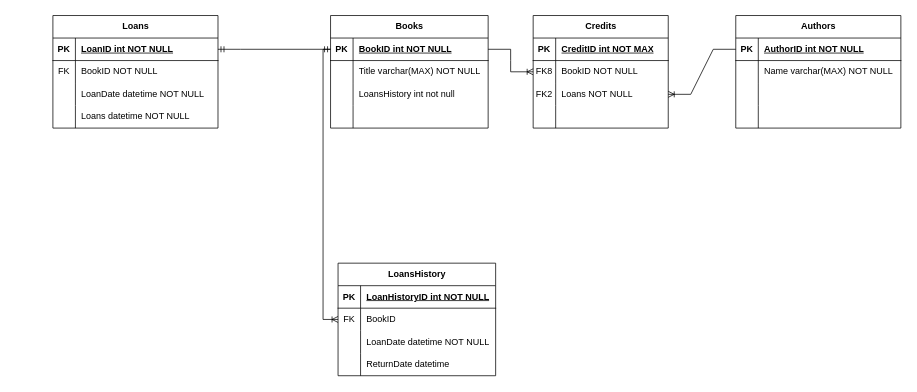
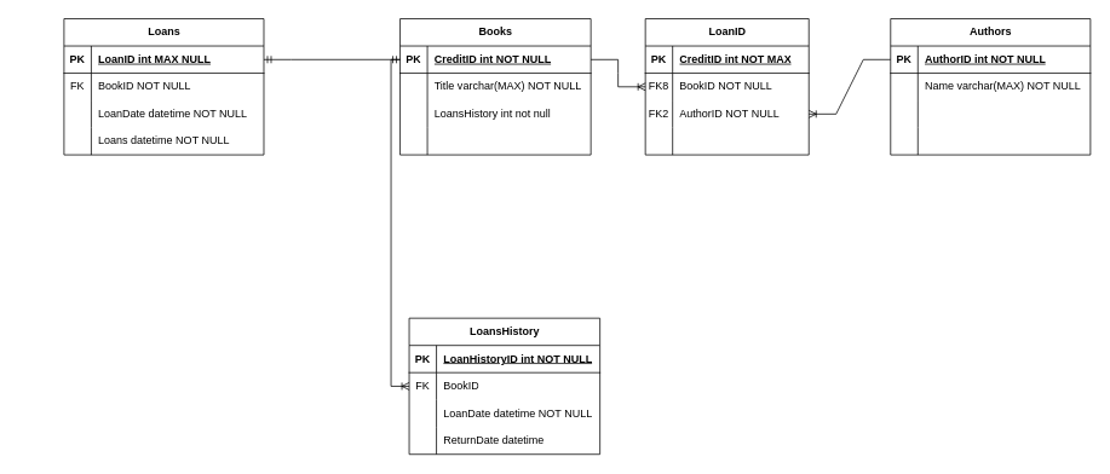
  <mxCell id="0" />
  <mxCell id="1" parent="0" />
  <mxCell id="2" value="Books" style="shape=table;startSize=30;container=1;collapsible=1;childLayout=tableLayout;fixedRows=1;rowLines=0;fontStyle=1;align=center;resizeLast=1;html=1;" parent="1" vertex="1"><mxGeometry x="440" width="210" height="150" as="geometry" y="20" /></mxCell>
  <mxCell id="3" value="" style="shape=tableRow;horizontal=0;startSize=0;swimlaneHead=0;swimlaneBody=0;fillColor=none;collapsible=0;dropTarget=0;points=[[0,0.5],[1,0.5]];portConstraint=eastwest;top=0;left=0;right=0;bottom=1;" parent="2" vertex="1"><mxGeometry y="30" width="210" height="30" as="geometry" /></mxCell>
  <mxCell id="4" value="PK" style="shape=partialRectangle;connectable=0;fillColor=none;top=0;left=0;bottom=0;right=0;fontStyle=1;overflow=hidden;whiteSpace=wrap;html=1;" parent="3" vertex="1"><mxGeometry width="30" height="30" as="geometry"><mxRectangle width="30" height="30" as="alternateBounds" /></mxGeometry></mxCell>
- <mxCell id="5" value="BookID int NOT NULL" style="shape=partialRectangle;connectable=0;fillColor=none;top=0;left=0;bottom=0;right=0;align=left;spacingLeft=6;fontStyle=5;overflow=hidden;whiteSpace=wrap;html=1;" parent="3" vertex="1"><mxGeometry x="30" width="180" height="30" as="geometry"><mxRectangle width="180" height="30" as="alternateBounds" /></mxGeometry></mxCell>
+ <mxCell id="5" value="CreditID int NOT NULL" style="shape=partialRectangle;connectable=0;fillColor=none;top=0;left=0;bottom=0;right=0;align=left;spacingLeft=6;fontStyle=5;overflow=hidden;whiteSpace=wrap;html=1;" parent="3" vertex="1"><mxGeometry x="30" width="180" height="30" as="geometry"><mxRectangle width="180" height="30" as="alternateBounds" /></mxGeometry></mxCell>
  <mxCell id="6" value="" style="shape=tableRow;horizontal=0;startSize=0;swimlaneHead=0;swimlaneBody=0;fillColor=none;collapsible=0;dropTarget=0;points=[[0,0.5],[1,0.5]];portConstraint=eastwest;top=0;left=0;right=0;bottom=0;" parent="2" vertex="1"><mxGeometry y="60" width="210" height="30" as="geometry" /></mxCell>
  <mxCell id="7" value="" style="shape=partialRectangle;connectable=0;fillColor=none;top=0;left=0;bottom=0;right=0;editable=1;overflow=hidden;whiteSpace=wrap;html=1;" parent="6" vertex="1"><mxGeometry width="30" height="30" as="geometry"><mxRectangle width="30" height="30" as="alternateBounds" /></mxGeometry></mxCell>
  <mxCell id="8" value="Title varchar(MAX) NOT NULL" style="shape=partialRectangle;connectable=0;fillColor=none;top=0;left=0;bottom=0;right=0;align=left;spacingLeft=6;overflow=hidden;whiteSpace=wrap;html=1;" parent="6" vertex="1"><mxGeometry x="30" width="180" height="30" as="geometry"><mxRectangle width="180" height="30" as="alternateBounds" /></mxGeometry></mxCell>
  <mxCell id="9" value="" style="shape=tableRow;horizontal=0;startSize=0;swimlaneHead=0;swimlaneBody=0;fillColor=none;collapsible=0;dropTarget=0;points=[[0,0.5],[1,0.5]];portConstraint=eastwest;top=0;left=0;right=0;bottom=0;" parent="2" vertex="1"><mxGeometry y="90" width="210" height="30" as="geometry" /></mxCell>
  <mxCell id="10" value="" style="shape=partialRectangle;connectable=0;fillColor=none;top=0;left=0;bottom=0;right=0;editable=1;overflow=hidden;whiteSpace=wrap;html=1;" parent="9" vertex="1"><mxGeometry width="30" height="30" as="geometry"><mxRectangle width="30" height="30" as="alternateBounds" /></mxGeometry></mxCell>
  <mxCell id="11" value="LoansHistory int not null" style="shape=partialRectangle;connectable=0;fillColor=none;top=0;left=0;bottom=0;right=0;align=left;spacingLeft=6;overflow=hidden;whiteSpace=wrap;html=1;" parent="9" vertex="1"><mxGeometry x="30" width="180" height="30" as="geometry"><mxRectangle width="180" height="30" as="alternateBounds" /></mxGeometry></mxCell>
  <mxCell id="12" value="" style="shape=tableRow;horizontal=0;startSize=0;swimlaneHead=0;swimlaneBody=0;fillColor=none;collapsible=0;dropTarget=0;points=[[0,0.5],[1,0.5]];portConstraint=eastwest;top=0;left=0;right=0;bottom=0;" parent="2" vertex="1"><mxGeometry y="120" width="210" height="30" as="geometry" /></mxCell>
  <mxCell id="13" value="" style="shape=partialRectangle;connectable=0;fillColor=none;top=0;left=0;bottom=0;right=0;editable=1;overflow=hidden;whiteSpace=wrap;html=1;" parent="12" vertex="1"><mxGeometry width="30" height="30" as="geometry"><mxRectangle width="30" height="30" as="alternateBounds" /></mxGeometry></mxCell>
  <mxCell id="14" value="" style="shape=partialRectangle;connectable=0;fillColor=none;top=0;left=0;bottom=0;right=0;align=left;spacingLeft=6;overflow=hidden;whiteSpace=wrap;html=1;" parent="12" vertex="1"><mxGeometry x="30" width="180" height="30" as="geometry"><mxRectangle width="180" height="30" as="alternateBounds" /></mxGeometry></mxCell>
  <mxCell id="15" value="Authors" style="shape=table;startSize=30;container=1;collapsible=1;childLayout=tableLayout;fixedRows=1;rowLines=0;fontStyle=1;align=center;resizeLast=1;html=1;" parent="1" vertex="1"><mxGeometry x="980" width="220" height="150" as="geometry" y="20" /></mxCell>
  <mxCell id="16" value="" style="shape=tableRow;horizontal=0;startSize=0;swimlaneHead=0;swimlaneBody=0;fillColor=none;collapsible=0;dropTarget=0;points=[[0,0.5],[1,0.5]];portConstraint=eastwest;top=0;left=0;right=0;bottom=1;" parent="15" vertex="1"><mxGeometry y="30" width="220" height="30" as="geometry" /></mxCell>
  <mxCell id="17" value="PK" style="shape=partialRectangle;connectable=0;fillColor=none;top=0;left=0;bottom=0;right=0;fontStyle=1;overflow=hidden;whiteSpace=wrap;html=1;" parent="16" vertex="1"><mxGeometry width="30" height="30" as="geometry"><mxRectangle width="30" height="30" as="alternateBounds" /></mxGeometry></mxCell>
  <mxCell id="18" value="AuthorID int NOT NULL" style="shape=partialRectangle;connectable=0;fillColor=none;top=0;left=0;bottom=0;right=0;align=left;spacingLeft=6;fontStyle=5;overflow=hidden;whiteSpace=wrap;html=1;" parent="16" vertex="1"><mxGeometry x="30" width="190" height="30" as="geometry"><mxRectangle width="190" height="30" as="alternateBounds" /></mxGeometry></mxCell>
  <mxCell id="19" value="" style="shape=tableRow;horizontal=0;startSize=0;swimlaneHead=0;swimlaneBody=0;fillColor=none;collapsible=0;dropTarget=0;points=[[0,0.5],[1,0.5]];portConstraint=eastwest;top=0;left=0;right=0;bottom=0;" parent="15" vertex="1"><mxGeometry y="60" width="220" height="30" as="geometry" /></mxCell>
  <mxCell id="20" value="" style="shape=partialRectangle;connectable=0;fillColor=none;top=0;left=0;bottom=0;right=0;editable=1;overflow=hidden;whiteSpace=wrap;html=1;" parent="19" vertex="1"><mxGeometry width="30" height="30" as="geometry"><mxRectangle width="30" height="30" as="alternateBounds" /></mxGeometry></mxCell>
  <mxCell id="21" value="Name varchar(MAX) NOT NULL" style="shape=partialRectangle;connectable=0;fillColor=none;top=0;left=0;bottom=0;right=0;align=left;spacingLeft=6;overflow=hidden;whiteSpace=wrap;html=1;" parent="19" vertex="1"><mxGeometry x="30" width="190" height="30" as="geometry"><mxRectangle width="190" height="30" as="alternateBounds" /></mxGeometry></mxCell>
  <mxCell id="22" value="" style="shape=tableRow;horizontal=0;startSize=0;swimlaneHead=0;swimlaneBody=0;fillColor=none;collapsible=0;dropTarget=0;points=[[0,0.5],[1,0.5]];portConstraint=eastwest;top=0;left=0;right=0;bottom=0;" parent="15" vertex="1"><mxGeometry y="90" width="220" height="30" as="geometry" /></mxCell>
  <mxCell id="23" value="" style="shape=partialRectangle;connectable=0;fillColor=none;top=0;left=0;bottom=0;right=0;editable=1;overflow=hidden;whiteSpace=wrap;html=1;" parent="22" vertex="1"><mxGeometry width="30" height="30" as="geometry"><mxRectangle width="30" height="30" as="alternateBounds" /></mxGeometry></mxCell>
  <mxCell id="24" value="" style="shape=partialRectangle;connectable=0;fillColor=none;top=0;left=0;bottom=0;right=0;align=left;spacingLeft=6;overflow=hidden;whiteSpace=wrap;html=1;" parent="22" vertex="1"><mxGeometry x="30" width="190" height="30" as="geometry"><mxRectangle width="190" height="30" as="alternateBounds" /></mxGeometry></mxCell>
  <mxCell id="25" value="" style="shape=tableRow;horizontal=0;startSize=0;swimlaneHead=0;swimlaneBody=0;fillColor=none;collapsible=0;dropTarget=0;points=[[0,0.5],[1,0.5]];portConstraint=eastwest;top=0;left=0;right=0;bottom=0;" parent="15" vertex="1"><mxGeometry y="120" width="220" height="30" as="geometry" /></mxCell>
  <mxCell id="26" value="" style="shape=partialRectangle;connectable=0;fillColor=none;top=0;left=0;bottom=0;right=0;editable=1;overflow=hidden;whiteSpace=wrap;html=1;" parent="25" vertex="1"><mxGeometry width="30" height="30" as="geometry"><mxRectangle width="30" height="30" as="alternateBounds" /></mxGeometry></mxCell>
  <mxCell id="27" value="" style="shape=partialRectangle;connectable=0;fillColor=none;top=0;left=0;bottom=0;right=0;align=left;spacingLeft=6;overflow=hidden;whiteSpace=wrap;html=1;" parent="25" vertex="1"><mxGeometry x="30" width="190" height="30" as="geometry"><mxRectangle width="190" height="30" as="alternateBounds" /></mxGeometry></mxCell>
- <mxCell id="28" value="Credits" style="shape=table;startSize=30;container=1;collapsible=1;childLayout=tableLayout;fixedRows=1;rowLines=0;fontStyle=1;align=center;resizeLast=1;html=1;" parent="1" vertex="1"><mxGeometry x="710" width="180" height="150" as="geometry" y="20" /></mxCell>
+ <mxCell id="28" value="LoanID" style="shape=table;startSize=30;container=1;collapsible=1;childLayout=tableLayout;fixedRows=1;rowLines=0;fontStyle=1;align=center;resizeLast=1;html=1;" parent="1" vertex="1"><mxGeometry x="710" width="180" height="150" as="geometry" y="20" /></mxCell>
  <mxCell id="29" value="" style="shape=tableRow;horizontal=0;startSize=0;swimlaneHead=0;swimlaneBody=0;fillColor=none;collapsible=0;dropTarget=0;points=[[0,0.5],[1,0.5]];portConstraint=eastwest;top=0;left=0;right=0;bottom=1;" parent="28" vertex="1"><mxGeometry y="30" width="180" height="30" as="geometry" /></mxCell>
  <mxCell id="30" value="PK" style="shape=partialRectangle;connectable=0;fillColor=none;top=0;left=0;bottom=0;right=0;fontStyle=1;overflow=hidden;whiteSpace=wrap;html=1;" parent="29" vertex="1"><mxGeometry width="30" height="30" as="geometry"><mxRectangle width="30" height="30" as="alternateBounds" /></mxGeometry></mxCell>
  <mxCell id="31" value="CreditID int NOT MAX" style="shape=partialRectangle;connectable=0;fillColor=none;top=0;left=0;bottom=0;right=0;align=left;spacingLeft=6;fontStyle=5;overflow=hidden;whiteSpace=wrap;html=1;" parent="29" vertex="1"><mxGeometry x="30" width="150" height="30" as="geometry"><mxRectangle width="150" height="30" as="alternateBounds" /></mxGeometry></mxCell>
  <mxCell id="32" value="" style="shape=tableRow;horizontal=0;startSize=0;swimlaneHead=0;swimlaneBody=0;fillColor=none;collapsible=0;dropTarget=0;points=[[0,0.5],[1,0.5]];portConstraint=eastwest;top=0;left=0;right=0;bottom=0;" parent="28" vertex="1"><mxGeometry y="60" width="180" height="30" as="geometry" /></mxCell>
  <mxCell id="33" value="FK8" style="shape=partialRectangle;connectable=0;fillColor=none;top=0;left=0;bottom=0;right=0;editable=1;overflow=hidden;whiteSpace=wrap;html=1;" parent="32" vertex="1"><mxGeometry width="30" height="30" as="geometry"><mxRectangle width="30" height="30" as="alternateBounds" /></mxGeometry></mxCell>
  <mxCell id="34" value="BookID NOT NULL" style="shape=partialRectangle;connectable=0;fillColor=none;top=0;left=0;bottom=0;right=0;align=left;spacingLeft=6;overflow=hidden;whiteSpace=wrap;html=1;" parent="32" vertex="1"><mxGeometry x="30" width="150" height="30" as="geometry"><mxRectangle width="150" height="30" as="alternateBounds" /></mxGeometry></mxCell>
  <mxCell id="35" value="" style="shape=tableRow;horizontal=0;startSize=0;swimlaneHead=0;swimlaneBody=0;fillColor=none;collapsible=0;dropTarget=0;points=[[0,0.5],[1,0.5]];portConstraint=eastwest;top=0;left=0;right=0;bottom=0;" parent="28" vertex="1"><mxGeometry y="90" width="180" height="30" as="geometry" /></mxCell>
  <mxCell id="36" value="FK2" style="shape=partialRectangle;connectable=0;fillColor=none;top=0;left=0;bottom=0;right=0;editable=1;overflow=hidden;whiteSpace=wrap;html=1;" parent="35" vertex="1"><mxGeometry width="30" height="30" as="geometry"><mxRectangle width="30" height="30" as="alternateBounds" /></mxGeometry></mxCell>
- <mxCell id="37" value="Loans NOT NULL" style="shape=partialRectangle;connectable=0;fillColor=none;top=0;left=0;bottom=0;right=0;align=left;spacingLeft=6;overflow=hidden;whiteSpace=wrap;html=1;" parent="35" vertex="1"><mxGeometry x="30" width="150" height="30" as="geometry"><mxRectangle width="150" height="30" as="alternateBounds" /></mxGeometry></mxCell>
+ <mxCell id="37" value="AuthorID NOT NULL" style="shape=partialRectangle;connectable=0;fillColor=none;top=0;left=0;bottom=0;right=0;align=left;spacingLeft=6;overflow=hidden;whiteSpace=wrap;html=1;" parent="35" vertex="1"><mxGeometry x="30" width="150" height="30" as="geometry"><mxRectangle width="150" height="30" as="alternateBounds" /></mxGeometry></mxCell>
  <mxCell id="38" value="" style="shape=tableRow;horizontal=0;startSize=0;swimlaneHead=0;swimlaneBody=0;fillColor=none;collapsible=0;dropTarget=0;points=[[0,0.5],[1,0.5]];portConstraint=eastwest;top=0;left=0;right=0;bottom=0;" parent="28" vertex="1"><mxGeometry y="120" width="180" height="30" as="geometry" /></mxCell>
  <mxCell id="39" value="" style="shape=partialRectangle;connectable=0;fillColor=none;top=0;left=0;bottom=0;right=0;editable=1;overflow=hidden;whiteSpace=wrap;html=1;" parent="38" vertex="1"><mxGeometry width="30" height="30" as="geometry"><mxRectangle width="30" height="30" as="alternateBounds" /></mxGeometry></mxCell>
  <mxCell id="40" value="" style="shape=partialRectangle;connectable=0;fillColor=none;top=0;left=0;bottom=0;right=0;align=left;spacingLeft=6;overflow=hidden;whiteSpace=wrap;html=1;" parent="38" vertex="1"><mxGeometry x="30" width="150" height="30" as="geometry"><mxRectangle width="150" height="30" as="alternateBounds" /></mxGeometry></mxCell>
  <mxCell id="41" value="" style="edgeStyle=entityRelationEdgeStyle;fontSize=12;html=1;endArrow=ERoneToMany;rounded=0;exitX=1;exitY=0.5;exitDx=0;exitDy=0;entryX=0;entryY=0.5;entryDx=0;entryDy=0;" parent="1" source="3" target="32" edge="1"><mxGeometry width="100" height="100" relative="1" as="geometry"><mxPoint x="550" y="380" as="sourcePoint" /><mxPoint x="650" y="280" as="targetPoint" /></mxGeometry></mxCell>
  <mxCell id="42" value="" style="edgeStyle=entityRelationEdgeStyle;fontSize=12;html=1;endArrow=ERoneToMany;rounded=0;exitX=0;exitY=0.5;exitDx=0;exitDy=0;entryX=1;entryY=0.5;entryDx=0;entryDy=0;" parent="1" source="16" target="35" edge="1"><mxGeometry width="100" height="100" relative="1" as="geometry"><mxPoint x="720" y="370" as="sourcePoint" /><mxPoint x="820" y="270" as="targetPoint" /></mxGeometry></mxCell>
  <mxCell id="43" value="Loans" style="shape=table;startSize=30;container=1;collapsible=1;childLayout=tableLayout;fixedRows=1;rowLines=0;fontStyle=1;align=center;resizeLast=1;html=1;" parent="1" vertex="1"><mxGeometry x="70" width="220" height="150" as="geometry" y="20" /></mxCell>
  <mxCell id="44" value="" style="shape=tableRow;horizontal=0;startSize=0;swimlaneHead=0;swimlaneBody=0;fillColor=none;collapsible=0;dropTarget=0;points=[[0,0.5],[1,0.5]];portConstraint=eastwest;top=0;left=0;right=0;bottom=1;" parent="43" vertex="1"><mxGeometry y="30" width="220" height="30" as="geometry" /></mxCell>
  <mxCell id="45" value="PK" style="shape=partialRectangle;connectable=0;fillColor=none;top=0;left=0;bottom=0;right=0;fontStyle=1;overflow=hidden;whiteSpace=wrap;html=1;" parent="44" vertex="1"><mxGeometry width="30" height="30" as="geometry"><mxRectangle width="30" height="30" as="alternateBounds" /></mxGeometry></mxCell>
- <mxCell id="46" value="LoanID int NOT NULL" style="shape=partialRectangle;connectable=0;fillColor=none;top=0;left=0;bottom=0;right=0;align=left;spacingLeft=6;fontStyle=5;overflow=hidden;whiteSpace=wrap;html=1;" parent="44" vertex="1"><mxGeometry x="30" width="190" height="30" as="geometry"><mxRectangle width="190" height="30" as="alternateBounds" /></mxGeometry></mxCell>
+ <mxCell id="46" value="LoanID int MAX NULL" style="shape=partialRectangle;connectable=0;fillColor=none;top=0;left=0;bottom=0;right=0;align=left;spacingLeft=6;fontStyle=5;overflow=hidden;whiteSpace=wrap;html=1;" parent="44" vertex="1"><mxGeometry x="30" width="190" height="30" as="geometry"><mxRectangle width="190" height="30" as="alternateBounds" /></mxGeometry></mxCell>
  <mxCell id="47" value="" style="shape=tableRow;horizontal=0;startSize=0;swimlaneHead=0;swimlaneBody=0;fillColor=none;collapsible=0;dropTarget=0;points=[[0,0.5],[1,0.5]];portConstraint=eastwest;top=0;left=0;right=0;bottom=0;" parent="43" vertex="1"><mxGeometry y="60" width="220" height="30" as="geometry" /></mxCell>
  <mxCell id="48" value="FK" style="shape=partialRectangle;connectable=0;fillColor=none;top=0;left=0;bottom=0;right=0;editable=1;overflow=hidden;whiteSpace=wrap;html=1;" parent="47" vertex="1"><mxGeometry width="30" height="30" as="geometry"><mxRectangle width="30" height="30" as="alternateBounds" /></mxGeometry></mxCell>
  <mxCell id="49" value="BookID NOT NULL" style="shape=partialRectangle;connectable=0;fillColor=none;top=0;left=0;bottom=0;right=0;align=left;spacingLeft=6;overflow=hidden;whiteSpace=wrap;html=1;" parent="47" vertex="1"><mxGeometry x="30" width="190" height="30" as="geometry"><mxRectangle width="190" height="30" as="alternateBounds" /></mxGeometry></mxCell>
  <mxCell id="50" value="" style="shape=tableRow;horizontal=0;startSize=0;swimlaneHead=0;swimlaneBody=0;fillColor=none;collapsible=0;dropTarget=0;points=[[0,0.5],[1,0.5]];portConstraint=eastwest;top=0;left=0;right=0;bottom=0;" parent="43" vertex="1"><mxGeometry y="90" width="220" height="30" as="geometry" /></mxCell>
  <mxCell id="51" value="" style="shape=partialRectangle;connectable=0;fillColor=none;top=0;left=0;bottom=0;right=0;editable=1;overflow=hidden;whiteSpace=wrap;html=1;" parent="50" vertex="1"><mxGeometry width="30" height="30" as="geometry"><mxRectangle width="30" height="30" as="alternateBounds" /></mxGeometry></mxCell>
  <mxCell id="52" value="LoanDate datetime NOT NULL" style="shape=partialRectangle;connectable=0;fillColor=none;top=0;left=0;bottom=0;right=0;align=left;spacingLeft=6;overflow=hidden;whiteSpace=wrap;html=1;" parent="50" vertex="1"><mxGeometry x="30" width="190" height="30" as="geometry"><mxRectangle width="190" height="30" as="alternateBounds" /></mxGeometry></mxCell>
  <mxCell id="53" value="" style="shape=tableRow;horizontal=0;startSize=0;swimlaneHead=0;swimlaneBody=0;fillColor=none;collapsible=0;dropTarget=0;points=[[0,0.5],[1,0.5]];portConstraint=eastwest;top=0;left=0;right=0;bottom=0;" parent="43" vertex="1"><mxGeometry y="120" width="220" height="30" as="geometry" /></mxCell>
  <mxCell id="54" value="" style="shape=partialRectangle;connectable=0;fillColor=none;top=0;left=0;bottom=0;right=0;editable=1;overflow=hidden;whiteSpace=wrap;html=1;" parent="53" vertex="1"><mxGeometry width="30" height="30" as="geometry"><mxRectangle width="30" height="30" as="alternateBounds" /></mxGeometry></mxCell>
  <mxCell id="55" value="Loans datetime NOT NULL" style="shape=partialRectangle;connectable=0;fillColor=none;top=0;left=0;bottom=0;right=0;align=left;spacingLeft=6;overflow=hidden;whiteSpace=wrap;html=1;" parent="53" vertex="1"><mxGeometry x="30" width="190" height="30" as="geometry"><mxRectangle width="190" height="30" as="alternateBounds" /></mxGeometry></mxCell>
  <mxCell id="56" value="" style="edgeStyle=entityRelationEdgeStyle;fontSize=12;html=1;endArrow=ERmandOne;startArrow=ERmandOne;rounded=0;exitX=0;exitY=0.5;exitDx=0;exitDy=0;entryX=1;entryY=0.5;entryDx=0;entryDy=0;" parent="1" source="3" target="44" edge="1"><mxGeometry width="100" height="100" relative="1" as="geometry"><mxPoint x="100" y="40" as="sourcePoint" /><mxPoint x="160" y="410" as="targetPoint" /><Array as="points"><mxPoint x="20" y="415" /><mxPoint x="340" y="230" /><mxPoint x="270" y="255" /><mxPoint x="290" y="275" /><mxPoint x="280" y="285" /><mxPoint x="190" y="165" /><mxPoint x="100" y="175" /><mxPoint x="120" y="405" /><mxPoint x="130" y="375" /></Array></mxGeometry></mxCell>
  <mxCell id="57" value="LoansHistory" style="shape=table;startSize=30;container=1;collapsible=1;childLayout=tableLayout;fixedRows=1;rowLines=0;fontStyle=1;align=center;resizeLast=1;html=1;" parent="1" vertex="1"><mxGeometry x="450" y="350" width="210" height="150" as="geometry" /></mxCell>
  <mxCell id="58" value="" style="shape=tableRow;horizontal=0;startSize=0;swimlaneHead=0;swimlaneBody=0;fillColor=none;collapsible=0;dropTarget=0;points=[[0,0.5],[1,0.5]];portConstraint=eastwest;top=0;left=0;right=0;bottom=1;" parent="57" vertex="1"><mxGeometry y="30" width="210" height="30" as="geometry" /></mxCell>
  <mxCell id="59" value="PK" style="shape=partialRectangle;connectable=0;fillColor=none;top=0;left=0;bottom=0;right=0;fontStyle=1;overflow=hidden;whiteSpace=wrap;html=1;" parent="58" vertex="1"><mxGeometry width="30" height="30" as="geometry"><mxRectangle width="30" height="30" as="alternateBounds" /></mxGeometry></mxCell>
  <mxCell id="60" value="LoanHistoryID int NOT NULL" style="shape=partialRectangle;connectable=0;fillColor=none;top=0;left=0;bottom=0;right=0;align=left;spacingLeft=6;fontStyle=5;overflow=hidden;whiteSpace=wrap;html=1;" parent="58" vertex="1"><mxGeometry x="30" width="180" height="30" as="geometry"><mxRectangle width="180" height="30" as="alternateBounds" /></mxGeometry></mxCell>
  <mxCell id="61" value="" style="shape=tableRow;horizontal=0;startSize=0;swimlaneHead=0;swimlaneBody=0;fillColor=none;collapsible=0;dropTarget=0;points=[[0,0.5],[1,0.5]];portConstraint=eastwest;top=0;left=0;right=0;bottom=0;" parent="57" vertex="1"><mxGeometry y="60" width="210" height="30" as="geometry" /></mxCell>
  <mxCell id="62" value="FK" style="shape=partialRectangle;connectable=0;fillColor=none;top=0;left=0;bottom=0;right=0;editable=1;overflow=hidden;whiteSpace=wrap;html=1;" parent="61" vertex="1"><mxGeometry width="30" height="30" as="geometry"><mxRectangle width="30" height="30" as="alternateBounds" /></mxGeometry></mxCell>
  <mxCell id="63" value="BookID" style="shape=partialRectangle;connectable=0;fillColor=none;top=0;left=0;bottom=0;right=0;align=left;spacingLeft=6;overflow=hidden;whiteSpace=wrap;html=1;" parent="61" vertex="1"><mxGeometry x="30" width="180" height="30" as="geometry"><mxRectangle width="180" height="30" as="alternateBounds" /></mxGeometry></mxCell>
  <mxCell id="64" value="" style="shape=tableRow;horizontal=0;startSize=0;swimlaneHead=0;swimlaneBody=0;fillColor=none;collapsible=0;dropTarget=0;points=[[0,0.5],[1,0.5]];portConstraint=eastwest;top=0;left=0;right=0;bottom=0;" parent="57" vertex="1"><mxGeometry y="90" width="210" height="30" as="geometry" /></mxCell>
  <mxCell id="65" value="" style="shape=partialRectangle;connectable=0;fillColor=none;top=0;left=0;bottom=0;right=0;editable=1;overflow=hidden;whiteSpace=wrap;html=1;" parent="64" vertex="1"><mxGeometry width="30" height="30" as="geometry"><mxRectangle width="30" height="30" as="alternateBounds" /></mxGeometry></mxCell>
  <mxCell id="66" value="LoanDate datetime NOT NULL" style="shape=partialRectangle;connectable=0;fillColor=none;top=0;left=0;bottom=0;right=0;align=left;spacingLeft=6;overflow=hidden;whiteSpace=wrap;html=1;" parent="64" vertex="1"><mxGeometry x="30" width="180" height="30" as="geometry"><mxRectangle width="180" height="30" as="alternateBounds" /></mxGeometry></mxCell>
  <mxCell id="67" value="" style="shape=tableRow;horizontal=0;startSize=0;swimlaneHead=0;swimlaneBody=0;fillColor=none;collapsible=0;dropTarget=0;points=[[0,0.5],[1,0.5]];portConstraint=eastwest;top=0;left=0;right=0;bottom=0;" parent="57" vertex="1"><mxGeometry y="120" width="210" height="30" as="geometry" /></mxCell>
  <mxCell id="68" value="" style="shape=partialRectangle;connectable=0;fillColor=none;top=0;left=0;bottom=0;right=0;editable=1;overflow=hidden;whiteSpace=wrap;html=1;" parent="67" vertex="1"><mxGeometry width="30" height="30" as="geometry"><mxRectangle width="30" height="30" as="alternateBounds" /></mxGeometry></mxCell>
  <mxCell id="69" value="ReturnDate datetime" style="shape=partialRectangle;connectable=0;fillColor=none;top=0;left=0;bottom=0;right=0;align=left;spacingLeft=6;overflow=hidden;whiteSpace=wrap;html=1;" parent="67" vertex="1"><mxGeometry x="30" width="180" height="30" as="geometry"><mxRectangle width="180" height="30" as="alternateBounds" /></mxGeometry></mxCell>
  <mxCell id="70" value="" style="edgeStyle=orthogonalEdgeStyle;fontSize=12;html=1;endArrow=ERoneToMany;rounded=0;exitX=0;exitY=0.5;exitDx=0;exitDy=0;entryX=0;entryY=0.5;entryDx=0;entryDy=0;" parent="1" source="3" target="61" edge="1"><mxGeometry width="100" height="100" relative="1" as="geometry"><mxPoint x="360" y="70" as="sourcePoint" /><mxPoint x="330" y="380" as="targetPoint" /></mxGeometry></mxCell>
